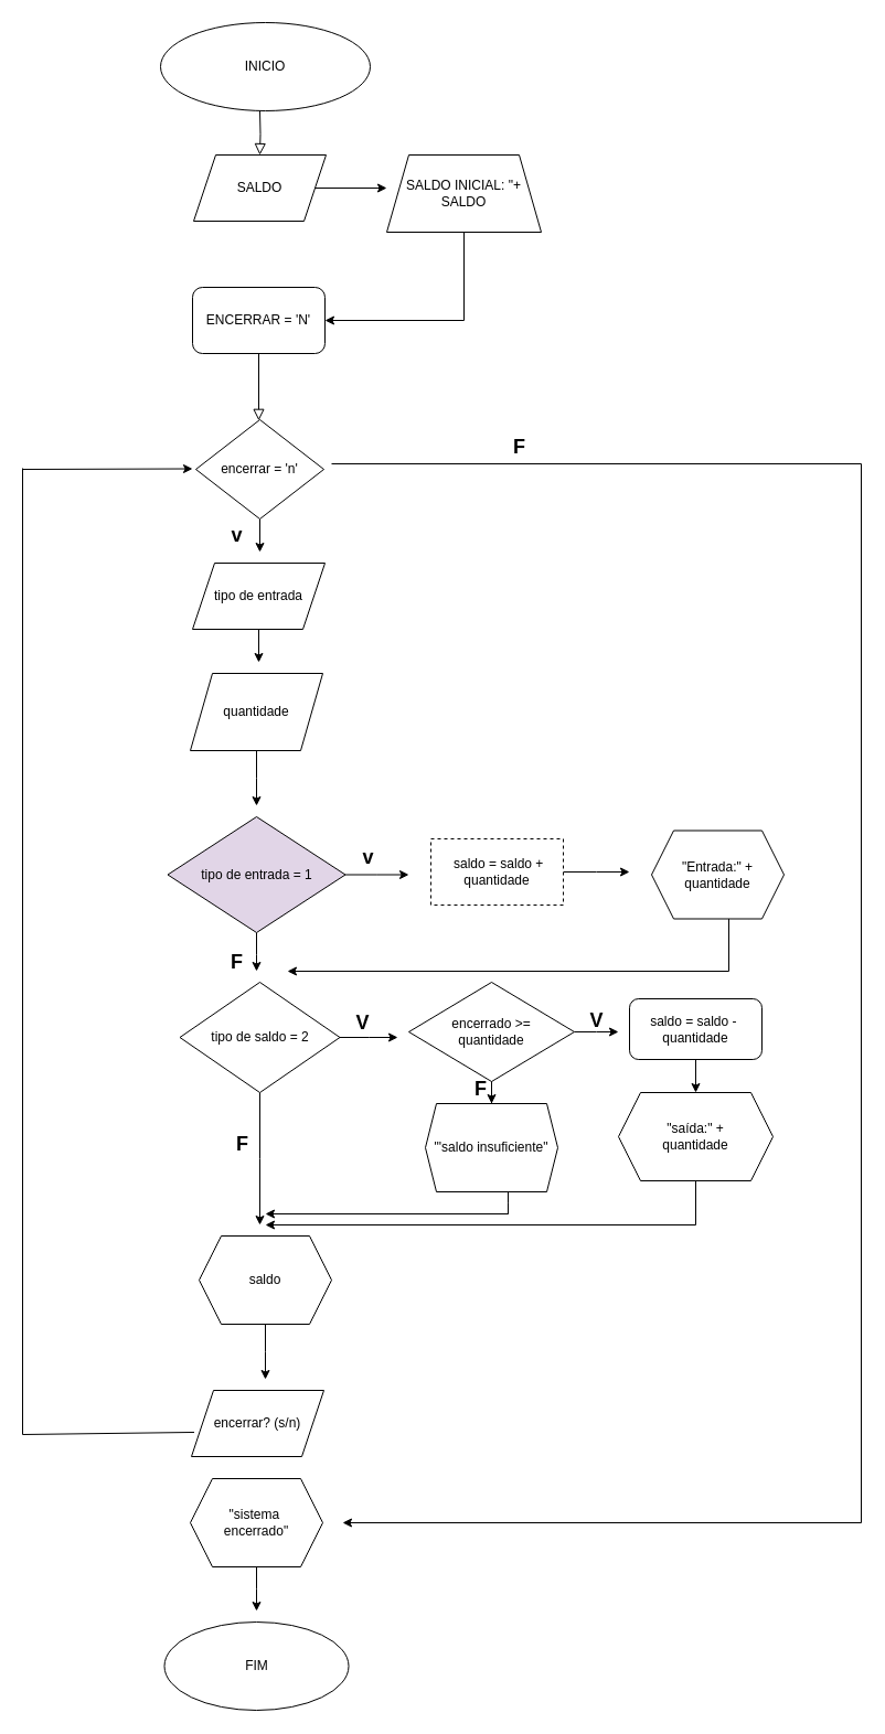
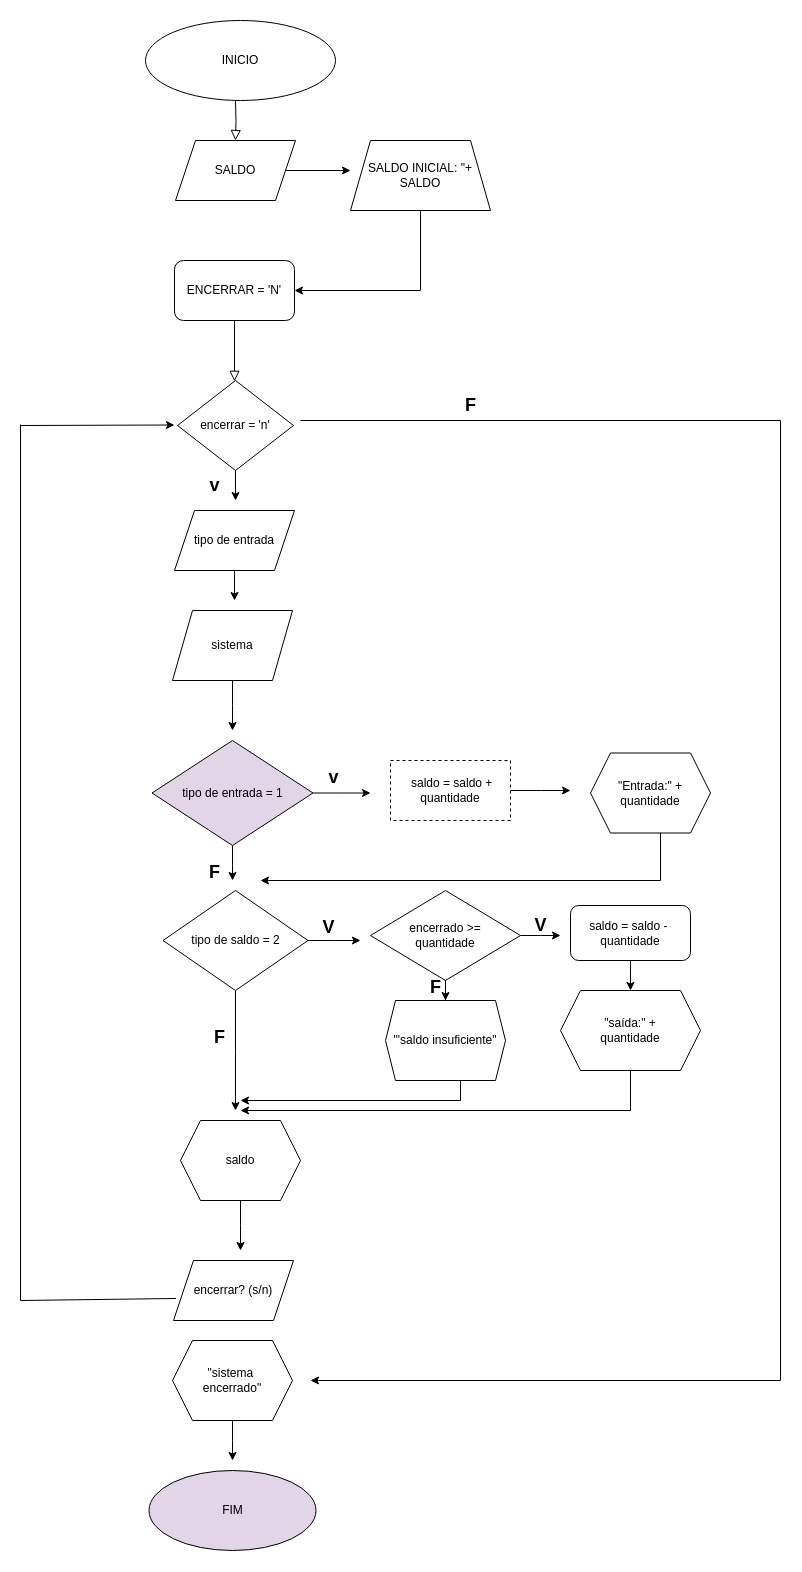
  <mxCell id="0" />
  <mxCell id="1" parent="0" />
- <mxCell id="2" value="&lt;font style=&quot;vertical-align: inherit;&quot;&gt;&lt;font style=&quot;vertical-align: inherit;&quot;&gt;FIM&lt;/font&gt;&lt;/font&gt;" style="ellipse;whiteSpace=wrap;html=1;" vertex="1" parent="1"><mxGeometry x="148.5" y="1470" width="167" height="80" as="geometry" /></mxCell>
+ <mxCell id="2" value="&lt;font style=&quot;vertical-align: inherit;&quot;&gt;&lt;font style=&quot;vertical-align: inherit;&quot;&gt;FIM&lt;/font&gt;&lt;/font&gt;" style="ellipse;whiteSpace=wrap;html=1;fillColor=#e1d5e7;" vertex="1" parent="1"><mxGeometry x="148.5" y="1470" width="167" height="80" as="geometry" /></mxCell>
  <mxCell id="3" value="&lt;font style=&quot;vertical-align: inherit;&quot;&gt;&lt;font style=&quot;vertical-align: inherit;&quot;&gt;INICIO&lt;/font&gt;&lt;/font&gt;" style="ellipse;whiteSpace=wrap;html=1;" vertex="1" parent="1"><mxGeometry x="145" y="20" width="190" height="80" as="geometry" /></mxCell>
  <mxCell id="4" value="" style="rounded=0;html=1;jettySize=auto;orthogonalLoop=1;fontSize=11;endArrow=block;endFill=0;endSize=8;strokeWidth=1;shadow=0;labelBackgroundColor=none;edgeStyle=orthogonalEdgeStyle;" edge="1" parent="1" target="6"><mxGeometry relative="1" as="geometry"><mxPoint x="235" y="100" as="sourcePoint" /><mxPoint x="215" y="1320" as="targetPoint" /></mxGeometry></mxCell>
  <mxCell id="5" style="edgeStyle=orthogonalEdgeStyle;rounded=0;orthogonalLoop=1;jettySize=auto;html=1;" edge="1" parent="1" source="6"><mxGeometry relative="1" as="geometry"><mxPoint x="350" y="170" as="targetPoint" /></mxGeometry></mxCell>
  <mxCell id="6" value="&lt;font style=&quot;vertical-align: inherit;&quot;&gt;&lt;font style=&quot;vertical-align: inherit;&quot;&gt;SALDO&lt;/font&gt;&lt;/font&gt;" style="shape=parallelogram;perimeter=parallelogramPerimeter;whiteSpace=wrap;html=1;fixedSize=1;" vertex="1" parent="1"><mxGeometry x="175" y="140" width="120" height="60" as="geometry" /></mxCell>
  <mxCell id="7" style="edgeStyle=orthogonalEdgeStyle;rounded=0;orthogonalLoop=1;jettySize=auto;html=1;exitX=0.5;exitY=1;exitDx=0;exitDy=0;entryX=1;entryY=0.5;entryDx=0;entryDy=0;" edge="1" parent="1" source="8" target="9"><mxGeometry relative="1" as="geometry" /></mxCell>
  <mxCell id="8" value="SALDO INICIAL: &quot;+&lt;br&gt;SALDO" style="shape=trapezoid;perimeter=trapezoidPerimeter;whiteSpace=wrap;html=1;fixedSize=1;" vertex="1" parent="1"><mxGeometry x="350" y="140" width="140" height="70" as="geometry" /></mxCell>
  <mxCell id="9" value="ENCERRAR = 'N'" style="rounded=1;whiteSpace=wrap;html=1;" vertex="1" parent="1"><mxGeometry x="174" y="260" width="120" height="60" as="geometry" /></mxCell>
  <mxCell id="10" style="edgeStyle=orthogonalEdgeStyle;rounded=0;orthogonalLoop=1;jettySize=auto;html=1;" edge="1" parent="1" source="12"><mxGeometry relative="1" as="geometry"><mxPoint x="370" y="792.5" as="targetPoint" /></mxGeometry></mxCell>
  <mxCell id="11" style="edgeStyle=orthogonalEdgeStyle;rounded=0;orthogonalLoop=1;jettySize=auto;html=1;" edge="1" parent="1" source="12"><mxGeometry relative="1" as="geometry"><mxPoint x="232" y="880" as="targetPoint" /></mxGeometry></mxCell>
  <mxCell id="12" value="tipo de entrada = 1" style="rhombus;whiteSpace=wrap;html=1;fillColor=#e1d5e7;" vertex="1" parent="1"><mxGeometry x="151.5" y="740" width="161" height="105" as="geometry" /></mxCell>
  <mxCell id="13" style="edgeStyle=orthogonalEdgeStyle;rounded=0;orthogonalLoop=1;jettySize=auto;html=1;" edge="1" parent="1" source="14"><mxGeometry relative="1" as="geometry"><mxPoint x="570" y="790" as="targetPoint" /></mxGeometry></mxCell>
  <mxCell id="14" value="&amp;nbsp;saldo = saldo + quantidade" style="rounded=0;whiteSpace=wrap;html=1;dashed=1;" vertex="1" parent="1"><mxGeometry x="390" y="760" width="120" height="60" as="geometry" /></mxCell>
  <mxCell id="15" value="&quot;Entrada:&quot; +&lt;br&gt;quantidade" style="shape=hexagon;perimeter=hexagonPerimeter2;whiteSpace=wrap;html=1;fixedSize=1;" vertex="1" parent="1"><mxGeometry x="590" y="752.5" width="120" height="80" as="geometry" /></mxCell>
  <mxCell id="16" style="edgeStyle=orthogonalEdgeStyle;rounded=0;orthogonalLoop=1;jettySize=auto;html=1;" edge="1" parent="1" source="18"><mxGeometry relative="1" as="geometry"><mxPoint x="360" y="940" as="targetPoint" /></mxGeometry></mxCell>
  <mxCell id="17" style="edgeStyle=orthogonalEdgeStyle;rounded=0;orthogonalLoop=1;jettySize=auto;html=1;" edge="1" parent="1" source="18"><mxGeometry relative="1" as="geometry"><mxPoint x="235" y="1110" as="targetPoint" /></mxGeometry></mxCell>
  <mxCell id="18" value="tipo de saldo = 2" style="rhombus;whiteSpace=wrap;html=1;" vertex="1" parent="1"><mxGeometry x="162.5" y="890" width="145" height="100" as="geometry" /></mxCell>
  <mxCell id="19" style="edgeStyle=orthogonalEdgeStyle;rounded=0;orthogonalLoop=1;jettySize=auto;html=1;" edge="1" parent="1" source="21"><mxGeometry relative="1" as="geometry"><mxPoint x="560" y="935" as="targetPoint" /></mxGeometry></mxCell>
  <mxCell id="20" style="edgeStyle=orthogonalEdgeStyle;rounded=0;orthogonalLoop=1;jettySize=auto;html=1;" edge="1" parent="1" source="21" target="24"><mxGeometry relative="1" as="geometry" /></mxCell>
  <mxCell id="21" value="encerrado &amp;gt;=&lt;br&gt;quantidade" style="rhombus;whiteSpace=wrap;html=1;" vertex="1" parent="1"><mxGeometry x="370" y="890" width="150" height="90" as="geometry" /></mxCell>
  <mxCell id="22" style="edgeStyle=orthogonalEdgeStyle;rounded=0;orthogonalLoop=1;jettySize=auto;html=1;entryX=0.5;entryY=0;entryDx=0;entryDy=0;" edge="1" parent="1" source="23" target="25"><mxGeometry relative="1" as="geometry" /></mxCell>
  <mxCell id="23" value="saldo = saldo -&amp;nbsp;&lt;br&gt;quantidade" style="rounded=1;whiteSpace=wrap;html=1;" vertex="1" parent="1"><mxGeometry x="570" y="905" width="120" height="55" as="geometry" /></mxCell>
  <mxCell id="24" value="&quot;'saldo insuficiente&quot;" style="shape=hexagon;perimeter=hexagonPerimeter2;whiteSpace=wrap;html=1;fixedSize=1;size=10;" vertex="1" parent="1"><mxGeometry x="385" y="1000" width="120" height="80" as="geometry" /></mxCell>
  <mxCell id="25" value="&quot;saída:&quot; +&lt;br&gt;quantidade" style="shape=hexagon;perimeter=hexagonPerimeter2;whiteSpace=wrap;html=1;fixedSize=1;" vertex="1" parent="1"><mxGeometry x="560" y="990" width="140" height="80" as="geometry" /></mxCell>
  <mxCell id="26" style="edgeStyle=orthogonalEdgeStyle;rounded=0;orthogonalLoop=1;jettySize=auto;html=1;" edge="1" parent="1" source="27"><mxGeometry relative="1" as="geometry"><mxPoint x="240" y="1250" as="targetPoint" /></mxGeometry></mxCell>
  <mxCell id="27" value="saldo" style="shape=hexagon;perimeter=hexagonPerimeter2;whiteSpace=wrap;html=1;fixedSize=1;" vertex="1" parent="1"><mxGeometry x="180" y="1120" width="120" height="80" as="geometry" /></mxCell>
  <mxCell id="28" value="encerrar? (s/n)" style="shape=parallelogram;perimeter=parallelogramPerimeter;whiteSpace=wrap;html=1;fixedSize=1;" vertex="1" parent="1"><mxGeometry x="173" y="1260" width="120" height="60" as="geometry" /></mxCell>
  <mxCell id="29" style="edgeStyle=orthogonalEdgeStyle;rounded=0;orthogonalLoop=1;jettySize=auto;html=1;" edge="1" parent="1" source="30"><mxGeometry relative="1" as="geometry"><mxPoint x="232" y="1460" as="targetPoint" /></mxGeometry></mxCell>
  <mxCell id="30" value="&quot;sistema&amp;nbsp;&lt;br&gt;encerrado&quot;" style="shape=hexagon;perimeter=hexagonPerimeter2;whiteSpace=wrap;html=1;fixedSize=1;" vertex="1" parent="1"><mxGeometry x="172" y="1340" width="120" height="80" as="geometry" /></mxCell>
  <mxCell id="31" value="" style="rounded=0;html=1;jettySize=auto;orthogonalLoop=1;fontSize=11;endArrow=block;endFill=0;endSize=8;strokeWidth=1;shadow=0;labelBackgroundColor=none;edgeStyle=orthogonalEdgeStyle;" edge="1" parent="1" target="33"><mxGeometry relative="1" as="geometry"><mxPoint x="254" y="320" as="sourcePoint" /><mxPoint x="235" y="1320" as="targetPoint" /><Array as="points"><mxPoint x="234" y="320" /></Array></mxGeometry></mxCell>
  <mxCell id="32" style="edgeStyle=orthogonalEdgeStyle;rounded=0;orthogonalLoop=1;jettySize=auto;html=1;exitX=0.5;exitY=1;exitDx=0;exitDy=0;" edge="1" parent="1" source="33"><mxGeometry relative="1" as="geometry"><mxPoint x="235" y="500" as="targetPoint" /></mxGeometry></mxCell>
  <mxCell id="33" value="encerrar = 'n'" style="rhombus;whiteSpace=wrap;html=1;" vertex="1" parent="1"><mxGeometry x="177" y="380" width="116" height="90" as="geometry" /></mxCell>
  <mxCell id="34" style="edgeStyle=orthogonalEdgeStyle;rounded=0;orthogonalLoop=1;jettySize=auto;html=1;exitX=0.5;exitY=1;exitDx=0;exitDy=0;" edge="1" parent="1" source="35"><mxGeometry relative="1" as="geometry"><mxPoint x="234" y="600" as="targetPoint" /></mxGeometry></mxCell>
  <mxCell id="35" value="tipo de entrada" style="shape=parallelogram;perimeter=parallelogramPerimeter;whiteSpace=wrap;html=1;fixedSize=1;" vertex="1" parent="1"><mxGeometry x="174" y="510" width="120" height="60" as="geometry" /></mxCell>
  <mxCell id="36" style="edgeStyle=orthogonalEdgeStyle;rounded=0;orthogonalLoop=1;jettySize=auto;html=1;" edge="1" parent="1" source="37"><mxGeometry relative="1" as="geometry"><mxPoint x="232" y="730" as="targetPoint" /></mxGeometry></mxCell>
- <mxCell id="37" value="quantidade" style="shape=parallelogram;perimeter=parallelogramPerimeter;whiteSpace=wrap;html=1;fixedSize=1;" vertex="1" parent="1"><mxGeometry x="172" y="610" width="120" height="70" as="geometry" /></mxCell>
+ <mxCell id="37" value="sistema" style="shape=parallelogram;perimeter=parallelogramPerimeter;whiteSpace=wrap;html=1;fixedSize=1;" vertex="1" parent="1"><mxGeometry x="172" y="610" width="120" height="70" as="geometry" /></mxCell>
  <mxCell id="38" value="" style="endArrow=none;html=1;rounded=0;" edge="1" parent="1"><mxGeometry width="50" height="50" relative="1" as="geometry"><mxPoint x="780" y="1380" as="sourcePoint" /><mxPoint x="780" y="420" as="targetPoint" /></mxGeometry></mxCell>
  <mxCell id="39" value="" style="endArrow=none;html=1;rounded=0;" edge="1" parent="1"><mxGeometry width="50" height="50" relative="1" as="geometry"><mxPoint x="300" y="420" as="sourcePoint" /><mxPoint x="780" y="420" as="targetPoint" /></mxGeometry></mxCell>
  <mxCell id="40" value="" style="endArrow=classic;html=1;rounded=0;" edge="1" parent="1"><mxGeometry width="50" height="50" relative="1" as="geometry"><mxPoint x="780" y="1380" as="sourcePoint" /><mxPoint x="310" y="1380" as="targetPoint" /></mxGeometry></mxCell>
  <mxCell id="41" value="" style="endArrow=none;html=1;rounded=0;exitX=0.021;exitY=0.633;exitDx=0;exitDy=0;exitPerimeter=0;" edge="1" parent="1" source="28"><mxGeometry width="50" height="50" relative="1" as="geometry"><mxPoint x="150" y="1260" as="sourcePoint" /><mxPoint x="20" y="1300" as="targetPoint" /></mxGeometry></mxCell>
  <mxCell id="42" value="" style="endArrow=none;html=1;rounded=0;" edge="1" parent="1"><mxGeometry width="50" height="50" relative="1" as="geometry"><mxPoint x="20" y="424" as="sourcePoint" /><mxPoint x="20" y="1300" as="targetPoint" /><Array as="points" /></mxGeometry></mxCell>
  <mxCell id="43" value="" style="endArrow=classic;html=1;rounded=0;" edge="1" parent="1"><mxGeometry width="50" height="50" relative="1" as="geometry"><mxPoint x="20" y="425" as="sourcePoint" /><mxPoint x="174" y="424.5" as="targetPoint" /></mxGeometry></mxCell>
  <mxCell id="44" value="&lt;h1&gt;&lt;font style=&quot;font-size: 18px;&quot;&gt;F&lt;/font&gt;&lt;/h1&gt;" style="text;html=1;align=center;verticalAlign=middle;resizable=0;points=[];autosize=1;strokeColor=none;fillColor=none;" vertex="1" parent="1"><mxGeometry x="455" y="368" width="30" height="70" as="geometry" /></mxCell>
  <mxCell id="45" value="" style="endArrow=none;html=1;rounded=0;" edge="1" parent="1"><mxGeometry width="50" height="50" relative="1" as="geometry"><mxPoint x="660" y="880" as="sourcePoint" /><mxPoint x="660" y="832.5" as="targetPoint" /></mxGeometry></mxCell>
  <mxCell id="46" value="" style="endArrow=classic;html=1;rounded=0;" edge="1" parent="1"><mxGeometry width="50" height="50" relative="1" as="geometry"><mxPoint x="660" y="880" as="sourcePoint" /><mxPoint x="260" y="880" as="targetPoint" /></mxGeometry></mxCell>
  <mxCell id="47" value="" style="endArrow=classic;html=1;rounded=0;" edge="1" parent="1"><mxGeometry width="50" height="50" relative="1" as="geometry"><mxPoint x="460" y="1100" as="sourcePoint" /><mxPoint x="240" y="1100" as="targetPoint" /></mxGeometry></mxCell>
  <mxCell id="48" value="" style="endArrow=none;html=1;rounded=0;" edge="1" parent="1"><mxGeometry width="50" height="50" relative="1" as="geometry"><mxPoint x="460" y="1090" as="sourcePoint" /><mxPoint x="460" y="1080" as="targetPoint" /><Array as="points"><mxPoint x="460" y="1100" /><mxPoint x="460" y="1090" /></Array></mxGeometry></mxCell>
  <mxCell id="49" value="" style="endArrow=classic;html=1;rounded=0;" edge="1" parent="1"><mxGeometry width="50" height="50" relative="1" as="geometry"><mxPoint x="630" y="1110" as="sourcePoint" /><mxPoint x="240" y="1110" as="targetPoint" /></mxGeometry></mxCell>
  <mxCell id="50" value="" style="endArrow=none;html=1;rounded=0;entryX=0.5;entryY=1;entryDx=0;entryDy=0;" edge="1" parent="1" target="25"><mxGeometry width="50" height="50" relative="1" as="geometry"><mxPoint x="630" y="1110" as="sourcePoint" /><mxPoint x="380" y="970" as="targetPoint" /></mxGeometry></mxCell>
  <mxCell id="51" value="&lt;h1&gt;&lt;font style=&quot;font-size: 18px;&quot;&gt;v&lt;/font&gt;&lt;/h1&gt;" style="text;html=1;align=center;verticalAlign=middle;resizable=0;points=[];autosize=1;strokeColor=none;fillColor=none;" vertex="1" parent="1"><mxGeometry x="199" y="448" width="30" height="70" as="geometry" /></mxCell>
  <mxCell id="52" value="&lt;h1&gt;&lt;font style=&quot;font-size: 18px;&quot;&gt;v&lt;/font&gt;&lt;/h1&gt;" style="text;html=1;align=center;verticalAlign=middle;resizable=0;points=[];autosize=1;strokeColor=none;fillColor=none;" vertex="1" parent="1"><mxGeometry x="317.5" y="740" width="30" height="70" as="geometry" /></mxCell>
  <mxCell id="53" value="&lt;h1&gt;&lt;font style=&quot;font-size: 18px;&quot;&gt;F&lt;/font&gt;&lt;/h1&gt;" style="text;html=1;align=center;verticalAlign=middle;resizable=0;points=[];autosize=1;strokeColor=none;fillColor=none;" vertex="1" parent="1"><mxGeometry x="199" y="835" width="30" height="70" as="geometry" /></mxCell>
  <mxCell id="54" value="&lt;h1&gt;&lt;font style=&quot;font-size: 18px;&quot;&gt;V&lt;/font&gt;&lt;/h1&gt;" style="text;html=1;align=center;verticalAlign=middle;resizable=0;points=[];autosize=1;strokeColor=none;fillColor=none;" vertex="1" parent="1"><mxGeometry x="307.5" y="890" width="40" height="70" as="geometry" /></mxCell>
  <mxCell id="55" value="&lt;h1&gt;&lt;font style=&quot;font-size: 18px;&quot;&gt;V&lt;/font&gt;&lt;/h1&gt;" style="text;html=1;align=center;verticalAlign=middle;resizable=0;points=[];autosize=1;strokeColor=none;fillColor=none;" vertex="1" parent="1"><mxGeometry x="520" y="888" width="40" height="70" as="geometry" /></mxCell>
  <mxCell id="56" value="&lt;h1&gt;&lt;font style=&quot;font-size: 18px;&quot;&gt;F&lt;/font&gt;&lt;/h1&gt;" style="text;html=1;align=center;verticalAlign=middle;resizable=0;points=[];autosize=1;strokeColor=none;fillColor=none;" vertex="1" parent="1"><mxGeometry x="420" y="950" width="30" height="70" as="geometry" /></mxCell>
  <mxCell id="57" value="&lt;h1&gt;&lt;font style=&quot;font-size: 18px;&quot;&gt;F&lt;/font&gt;&lt;/h1&gt;" style="text;html=1;align=center;verticalAlign=middle;resizable=0;points=[];autosize=1;strokeColor=none;fillColor=none;" vertex="1" parent="1"><mxGeometry x="204" y="1000" width="30" height="70" as="geometry" /></mxCell>
